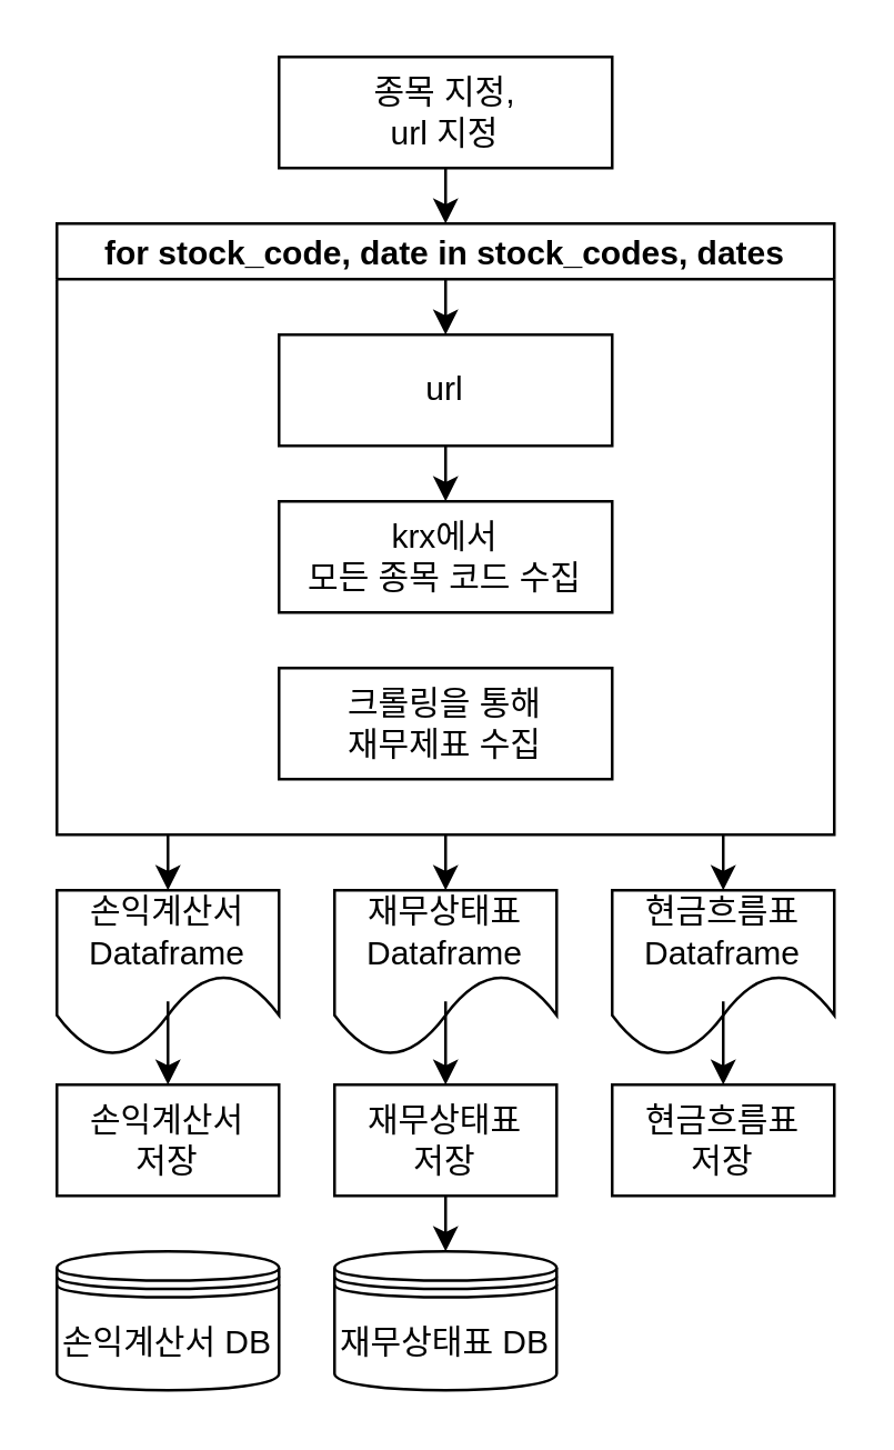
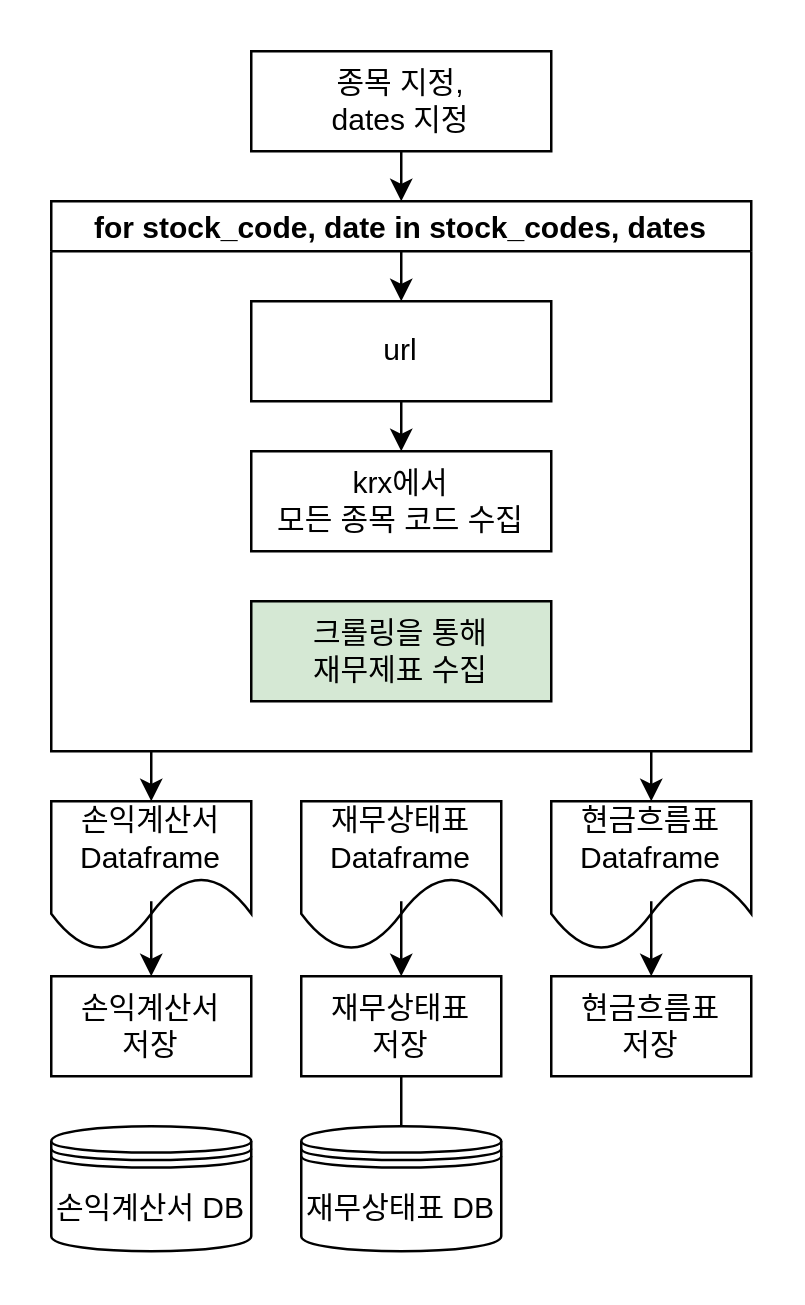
  <mxCell id="0" />
  <mxCell id="1" parent="0" />
  <mxCell id="2" value="for stock_code, date in stock_codes, dates" style="swimlane;startSize=20;" vertex="1" parent="1"><mxGeometry x="20" y="80" width="280" height="220" as="geometry" /></mxCell>
  <mxCell id="3" value="url" style="rounded=0;whiteSpace=wrap;html=1;" vertex="1" parent="2"><mxGeometry x="80" y="40" width="120" height="40" as="geometry" /></mxCell>
  <mxCell id="4" value="krx에서&lt;br&gt;모든 종목 코드 수집" style="rounded=0;whiteSpace=wrap;html=1;" vertex="1" parent="2"><mxGeometry x="80" y="100" width="120" height="40" as="geometry" /></mxCell>
- <mxCell id="5" value="크롤링을 통해&lt;br&gt;재무제표 수집" style="rounded=0;whiteSpace=wrap;html=1;" vertex="1" parent="2"><mxGeometry x="80" y="160" width="120" height="40" as="geometry" /></mxCell>
+ <mxCell id="5" value="크롤링을 통해&lt;br&gt;재무제표 수집" style="rounded=0;whiteSpace=wrap;html=1;fillColor=#d5e8d4;" vertex="1" parent="2"><mxGeometry x="80" y="160" width="120" height="40" as="geometry" /></mxCell>
  <mxCell id="6" value="" style="endArrow=classic;html=1;rounded=0;entryX=0.5;entryY=0;entryDx=0;entryDy=0;" edge="1" parent="2" target="3"><mxGeometry width="50" height="50" relative="1" as="geometry"><mxPoint x="140" y="20" as="sourcePoint" /><mxPoint x="200" y="120" as="targetPoint" /></mxGeometry></mxCell>
  <mxCell id="7" value="" style="endArrow=classic;html=1;rounded=0;exitX=0.5;exitY=1;exitDx=0;exitDy=0;entryX=0.5;entryY=0;entryDx=0;entryDy=0;" edge="1" parent="1" target="2"><mxGeometry width="50" height="50" relative="1" as="geometry"><mxPoint x="160" y="60" as="sourcePoint" /><mxPoint x="160" y="80" as="targetPoint" /></mxGeometry></mxCell>
  <mxCell id="8" value="" style="endArrow=classic;html=1;rounded=0;exitX=0.5;exitY=1;exitDx=0;exitDy=0;" edge="1" parent="1" source="3"><mxGeometry width="50" height="50" relative="1" as="geometry"><mxPoint x="160" y="30" as="sourcePoint" /><mxPoint x="160" y="180" as="targetPoint" /></mxGeometry></mxCell>
  <mxCell id="9" value="재무상태표 Dataframe" style="shape=document;whiteSpace=wrap;html=1;boundedLbl=1;size=0.5;" vertex="1" parent="1"><mxGeometry x="120" y="320" width="80" height="60" as="geometry" /></mxCell>
  <mxCell id="10" value="" style="endArrow=classic;html=1;rounded=0;entryX=0.5;entryY=0;entryDx=0;entryDy=0;" edge="1" parent="1" target="11"><mxGeometry width="50" height="50" relative="1" as="geometry"><mxPoint x="160" y="360" as="sourcePoint" /><mxPoint x="160" y="500" as="targetPoint" /></mxGeometry></mxCell>
  <mxCell id="11" value="재무상태표&lt;br&gt;저장" style="rounded=0;whiteSpace=wrap;html=1;" vertex="1" parent="1"><mxGeometry x="120" y="390" width="80" height="40" as="geometry" /></mxCell>
  <mxCell id="12" value="재무상태표 DB" style="shape=datastore;whiteSpace=wrap;html=1;" vertex="1" parent="1"><mxGeometry x="120" y="450" width="80" height="50" as="geometry" /></mxCell>
- <mxCell id="13" value="" style="endArrow=classic;html=1;rounded=0;exitX=0.5;exitY=1;exitDx=0;exitDy=0;entryX=0.5;entryY=0;entryDx=0;entryDy=0;" edge="1" parent="1" source="2" target="9"><mxGeometry width="50" height="50" relative="1" as="geometry"><mxPoint x="110" y="420" as="sourcePoint" /><mxPoint x="160" y="410" as="targetPoint" /></mxGeometry></mxCell>
- <mxCell id="14" value="종목 지정,&lt;br&gt;url 지정" style="rounded=0;whiteSpace=wrap;html=1;" vertex="1" parent="1"><mxGeometry x="100" y="20" width="120" height="40" as="geometry" /></mxCell>
+ <mxCell id="14" value="종목 지정,&lt;br&gt;dates 지정" style="rounded=0;whiteSpace=wrap;html=1;" vertex="1" parent="1"><mxGeometry x="100" y="20" width="120" height="40" as="geometry" /></mxCell>
  <mxCell id="15" value="손익계산서 Dataframe" style="shape=document;whiteSpace=wrap;html=1;boundedLbl=1;size=0.5;" vertex="1" parent="1"><mxGeometry x="20" y="320" width="80" height="60" as="geometry" /></mxCell>
  <mxCell id="16" value="" style="endArrow=classic;html=1;rounded=0;entryX=0.5;entryY=0;entryDx=0;entryDy=0;" edge="1" parent="1" target="17"><mxGeometry width="50" height="50" relative="1" as="geometry"><mxPoint x="60" y="360" as="sourcePoint" /><mxPoint x="30" y="500" as="targetPoint" /></mxGeometry></mxCell>
  <mxCell id="17" value="손익계산서&lt;br&gt;저장" style="rounded=0;whiteSpace=wrap;html=1;" vertex="1" parent="1"><mxGeometry x="20" y="390" width="80" height="40" as="geometry" /></mxCell>
  <mxCell id="18" value="손익계산서 DB" style="shape=datastore;whiteSpace=wrap;html=1;" vertex="1" parent="1"><mxGeometry x="20" y="450" width="80" height="50" as="geometry" /></mxCell>
  <mxCell id="19" value="" style="endArrow=classic;html=1;rounded=0;entryX=0.5;entryY=0;entryDx=0;entryDy=0;" edge="1" parent="1" target="15"><mxGeometry width="50" height="50" relative="1" as="geometry"><mxPoint x="60" y="300" as="sourcePoint" /><mxPoint x="30" y="410" as="targetPoint" /></mxGeometry></mxCell>
  <mxCell id="20" value="현금흐름표 Dataframe" style="shape=document;whiteSpace=wrap;html=1;boundedLbl=1;size=0.5;" vertex="1" parent="1"><mxGeometry x="220" y="320" width="80" height="60" as="geometry" /></mxCell>
  <mxCell id="21" value="" style="endArrow=classic;html=1;rounded=0;entryX=0.5;entryY=0;entryDx=0;entryDy=0;" edge="1" parent="1" target="22"><mxGeometry width="50" height="50" relative="1" as="geometry"><mxPoint x="260" y="360" as="sourcePoint" /><mxPoint x="290" y="500" as="targetPoint" /></mxGeometry></mxCell>
  <mxCell id="22" value="현금흐름표&lt;br&gt;저장" style="rounded=0;whiteSpace=wrap;html=1;" vertex="1" parent="1"><mxGeometry x="220" y="390" width="80" height="40" as="geometry" /></mxCell>
  <mxCell id="23" value="" style="endArrow=classic;html=1;rounded=0;entryX=0.5;entryY=0;entryDx=0;entryDy=0;" edge="1" parent="1" target="20"><mxGeometry width="50" height="50" relative="1" as="geometry"><mxPoint x="260" y="300" as="sourcePoint" /><mxPoint x="290" y="410" as="targetPoint" /></mxGeometry></mxCell>
- <mxCell id="24" value="" style="endArrow=classic;html=1;rounded=0;entryX=0.5;entryY=0;entryDx=0;entryDy=0;exitX=0.5;exitY=1;exitDx=0;exitDy=0;" edge="1" parent="1" source="11" target="12"><mxGeometry width="50" height="50" relative="1" as="geometry"><mxPoint x="70" y="440" as="sourcePoint" /><mxPoint x="70" y="460" as="targetPoint" /></mxGeometry></mxCell>
+ <mxCell id="24" value="" style="endArrow=none;html=1;rounded=0;entryX=0.5;entryY=0;entryDx=0;entryDy=0;exitX=0.5;exitY=1;exitDx=0;exitDy=0;" edge="1" parent="1" source="11" target="12"><mxGeometry width="50" height="50" relative="1" as="geometry"><mxPoint x="70" y="440" as="sourcePoint" /><mxPoint x="70" y="460" as="targetPoint" /></mxGeometry></mxCell>
